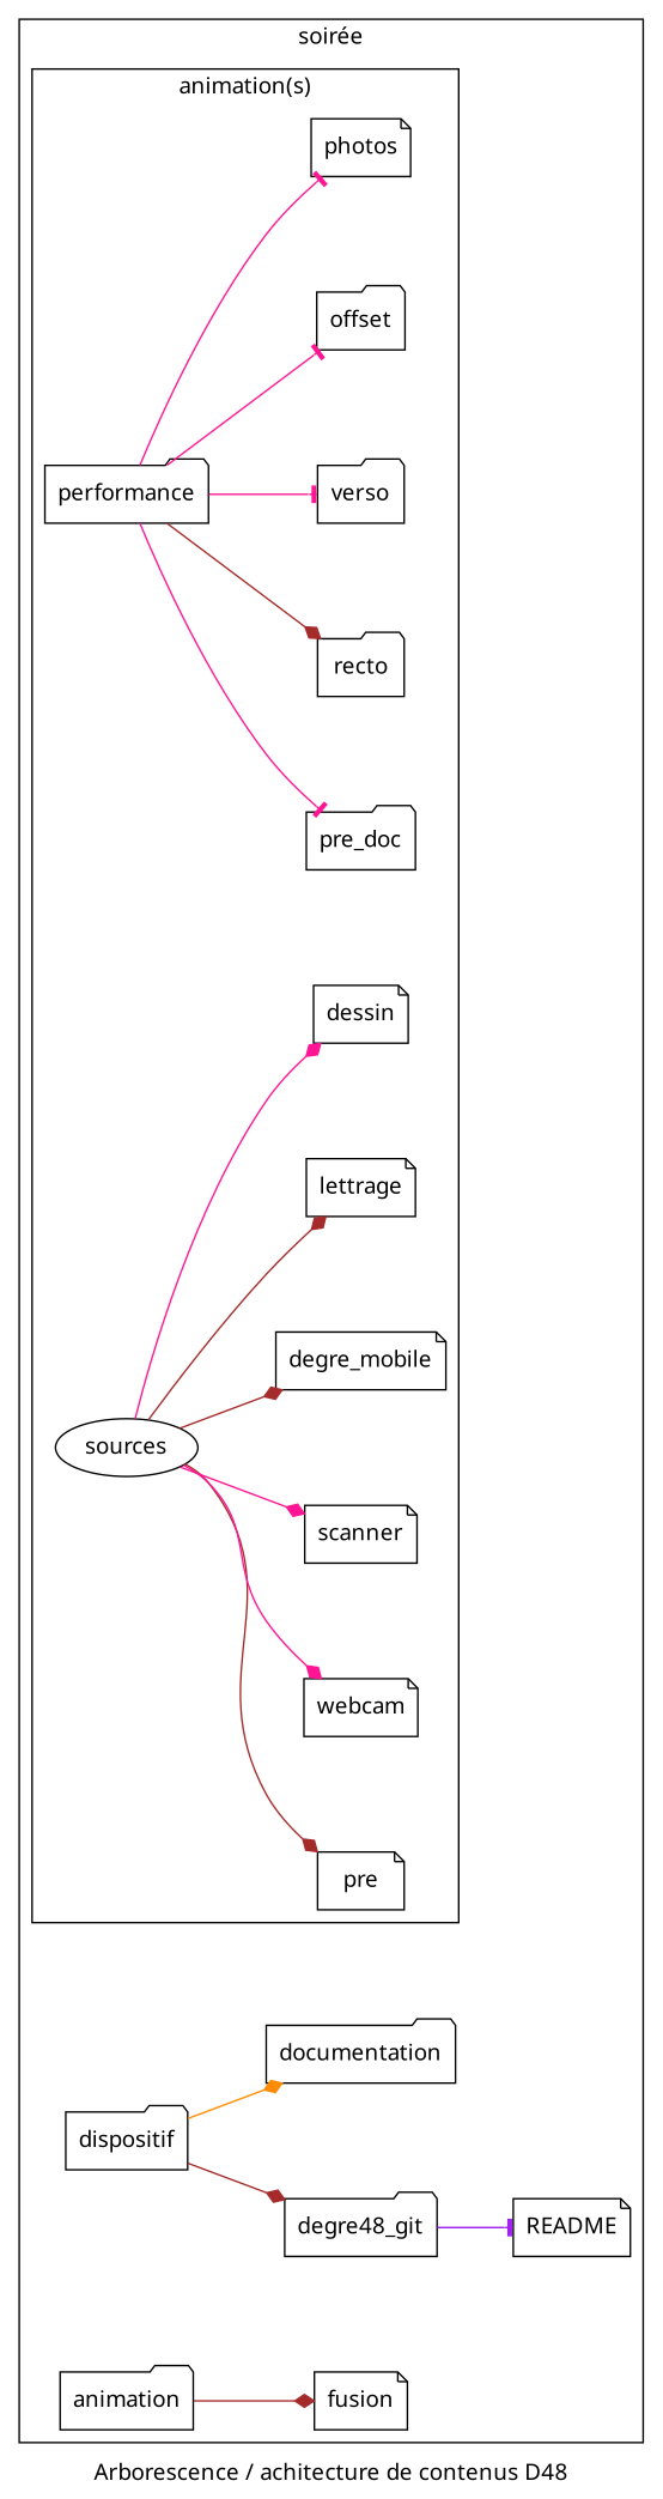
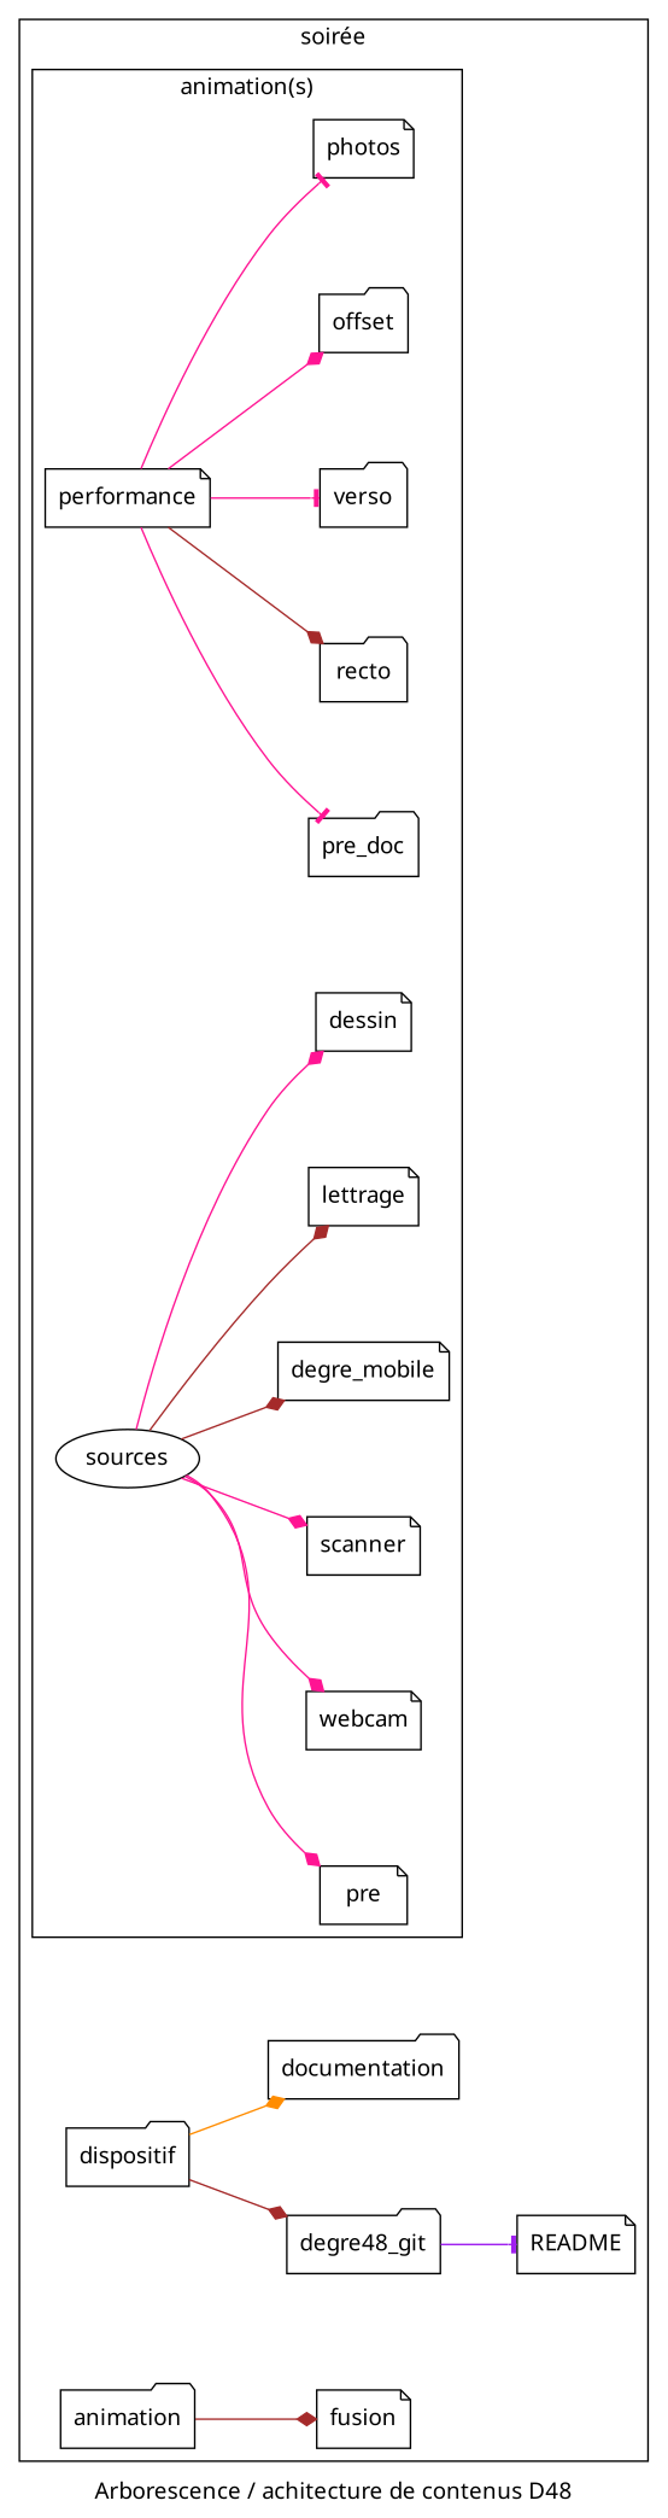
  digraph {
    fontname=myriadpro
    label="Arborescence / achitecture de contenus D48"
    nodesep=1
    rankdir=LR
    node [fontname=myriadpro shape=folder]
    edge [arrowhead=diamond color=deeppink fontcolor=blue fontname=monaco fontsize=9 style=filled]
    dispositif
    degre48_git
    documentation
-   performance
+   performance [shape=note]
    animation
    pre_doc
    recto
    verso
    offset
    README [shape=note]
    n11 [label=pre shape=note]
    webcam [shape=note]
    scanner [shape=note]
    n14 [label=degre_mobile shape=note]
    lettrage [shape=note]
    dessin [shape=note]
    photos [shape=note]
    fusion [shape=note]
    sources [shape=""]
    subgraph sub_1 {
      dispositif
      degre48_git
      documentation
      performance
      animation
      pre_doc
      recto
      verso
      offset
    }
    subgraph sub_2 {
      README
      n11
      webcam
      scanner
      n14
      lettrage
      dessin
      photos
      fusion
    }
    subgraph cluster_3 {
      label="soirée"
      dispositif
      degre48_git
      documentation
      animation
      README
      fusion
      subgraph cluster_4 {
        label="animation(s)"
        performance
        pre_doc
        recto
        verso
        offset
        n11
        webcam
        scanner
        n14
        lettrage
        dessin
        photos
        sources
      }
    }
    dispositif -> degre48_git [color=brown]
    dispositif -> documentation [color=darkorange]
    degre48_git -> README [arrowhead=tee color=purple]
    performance -> pre_doc [arrowhead=tee]
    performance -> recto [color=brown]
    performance -> verso [arrowhead=tee]
-   performance -> offset [arrowhead=tee]
+   performance -> offset
    performance -> photos [arrowhead=tee]
    animation -> fusion [color=brown]
-   sources -> n11 [color=brown]
+   sources -> n11
    sources -> webcam
    sources -> scanner
    sources -> n14 [color=brown]
    sources -> lettrage [color=brown]
    sources -> dessin
  }
